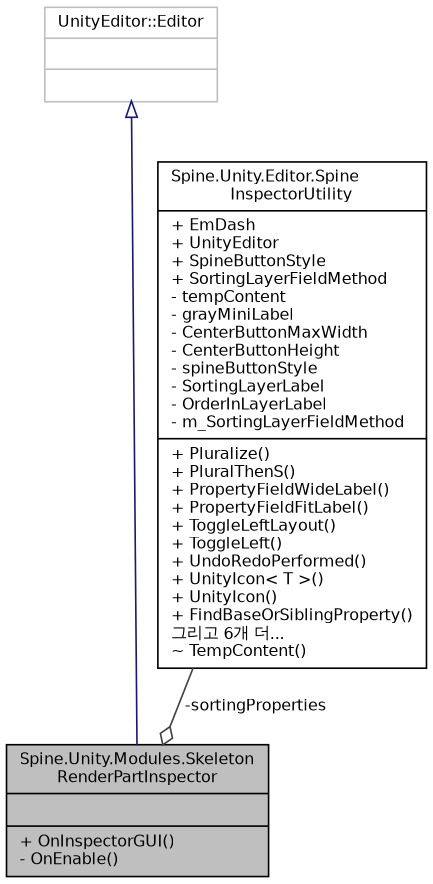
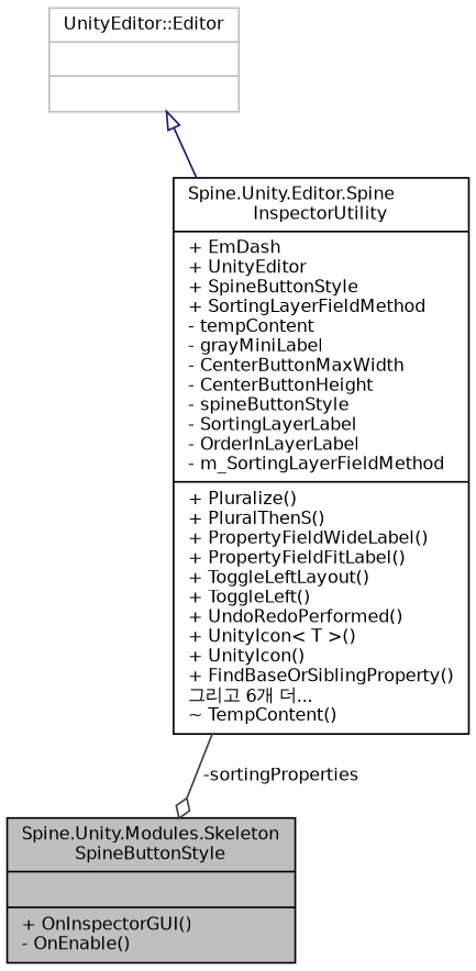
  digraph {
    node [color=black fillcolor=white fontname=Helvetica fontsize=10 shape=record style=filled]
    edge [fontname=Helvetica fontsize=10 labelfontname=Helvetica labelfontsize=10 style=solid]
-   n1 [fillcolor=grey75 fontcolor=black height=0.2 label="{Spine.Unity.Modules.Skeleton\lRenderPartInspector\n||+ OnInspectorGUI()\l- OnEnable()\l}" width=0.4]
+   n1 [fillcolor=grey75 fontcolor=black height=0.2 label="{Spine.Unity.Modules.Skeleton\lSpineButtonStyle\n||+ OnInspectorGUI()\l- OnEnable()\l}" width=0.4]
    n2 [color=grey75 height=0.2 label="{UnityEditor::Editor\n||}" width=0.4]
    n3 [height=0.2 label="{Spine.Unity.Editor.Spine\lInspectorUtility\n|+ EmDash\l+ UnityEditor\l+ SpineButtonStyle\l+ SortingLayerFieldMethod\l- tempContent\l- grayMiniLabel\l- CenterButtonMaxWidth\l- CenterButtonHeight\l- spineButtonStyle\l- SortingLayerLabel\l- OrderInLayerLabel\l- m_SortingLayerFieldMethod\l|+ Pluralize()\l+ PluralThenS()\l+ PropertyFieldWideLabel()\l+ PropertyFieldFitLabel()\l+ ToggleLeftLayout()\l+ ToggleLeft()\l+ UndoRedoPerformed()\l+ UnityIcon\< T \>()\l+ UnityIcon()\l+ FindBaseOrSiblingProperty()\l그리고 6개 더...\l~ TempContent()\l}" width=0.4]
-   n2 -> n1 [arrowtail=onormal color=midnightblue dir=back]
+   n2 -> n3 [arrowtail=onormal color=midnightblue dir=back]
    n3 -> n1 [arrowhead=odiamond color=grey25 label=" -sortingProperties"]
  }
